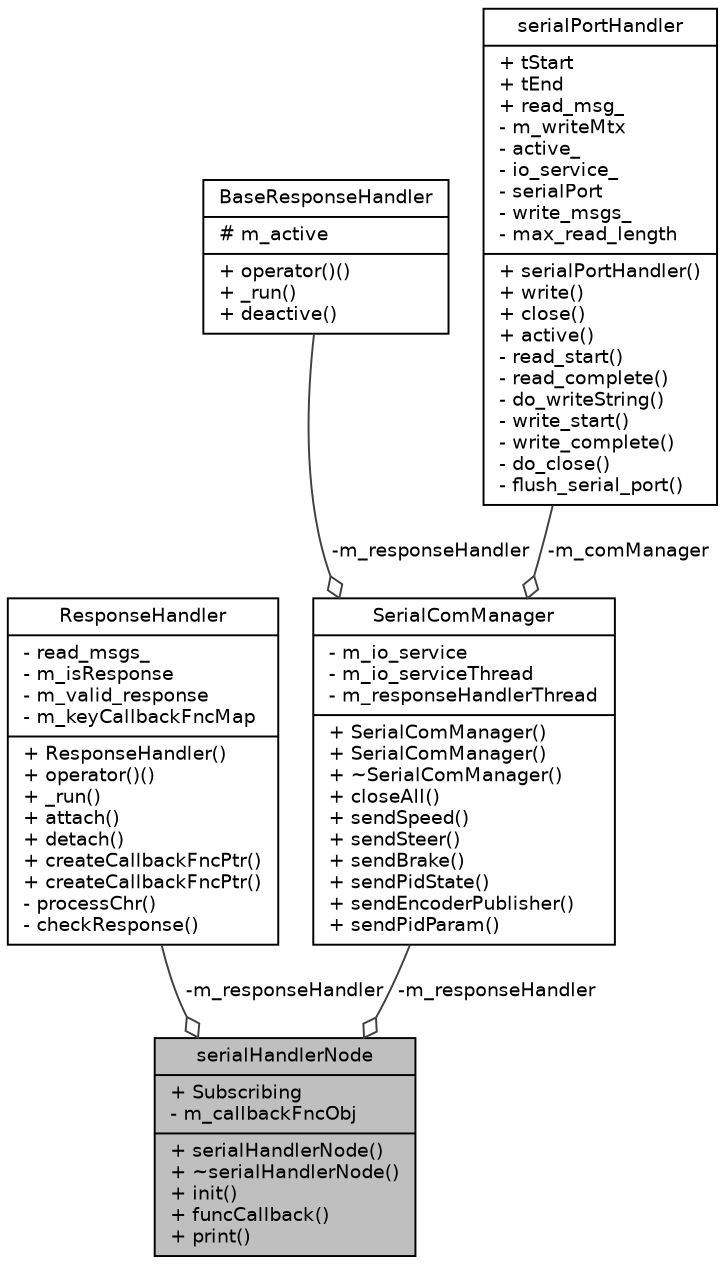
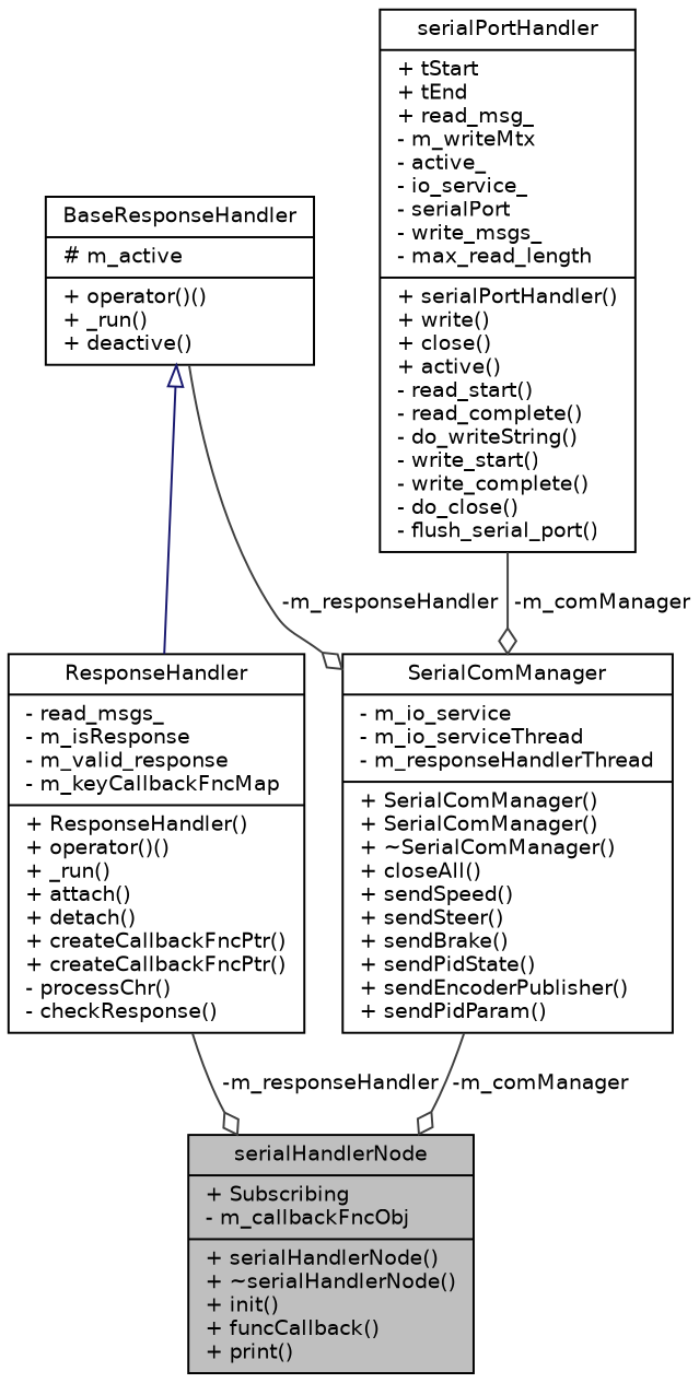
  digraph {
    node [color=black fillcolor=white fontname=Helvetica fontsize=10 shape=record style=filled]
    edge [arrowhead=odiamond color=grey25 fontname=Helvetica fontsize=10 labelfontname=Helvetica labelfontsize=10 style=solid]
    n1 [fillcolor=grey75 fontcolor=black height=0.2 label="{serialHandlerNode\n|+ Subscribing\l- m_callbackFncObj\l|+ serialHandlerNode()\l+ ~serialHandlerNode()\l+ init()\l+ funcCallback()\l+ print()\l}" width=0.4]
    n2 [height=0.2 label="{ResponseHandler\n|- read_msgs_\l- m_isResponse\l- m_valid_response\l- m_keyCallbackFncMap\l|+ ResponseHandler()\l+ operator()()\l+ _run()\l+ attach()\l+ detach()\l+ createCallbackFncPtr()\l+ createCallbackFncPtr()\l- processChr()\l- checkResponse()\l}" width=0.4]
    n3 [height=0.2 label="{BaseResponseHandler\n|# m_active\l|+ operator()()\l+ _run()\l+ deactive()\l}" width=0.4]
    n4 [height=0.2 label="{SerialComManager\n|- m_io_service\l- m_io_serviceThread\l- m_responseHandlerThread\l|+ SerialComManager()\l+ SerialComManager()\l+ ~SerialComManager()\l+ closeAll()\l+ sendSpeed()\l+ sendSteer()\l+ sendBrake()\l+ sendPidState()\l+ sendEncoderPublisher()\l+ sendPidParam()\l}" width=0.4]
    n5 [height=0.2 label="{serialPortHandler\n|+ tStart\l+ tEnd\l+ read_msg_\l- m_writeMtx\l- active_\l- io_service_\l- serialPort\l- write_msgs_\l- max_read_length\l|+ serialPortHandler()\l+ write()\l+ close()\l+ active()\l- read_start()\l- read_complete()\l- do_writeString()\l- write_start()\l- write_complete()\l- do_close()\l- flush_serial_port()\l}" width=0.4]
    n2 -> n1 [label=" -m_responseHandler"]
+   n3 -> n2 [arrowtail=onormal color=midnightblue dir=back arrowhead=""]
    n3 -> n4 [label=" -m_responseHandler"]
-   n4 -> n1 [label=" -m_responseHandler"]
+   n4 -> n1 [label=" -m_comManager"]
    n5 -> n4 [label=" -m_comManager"]
  }
